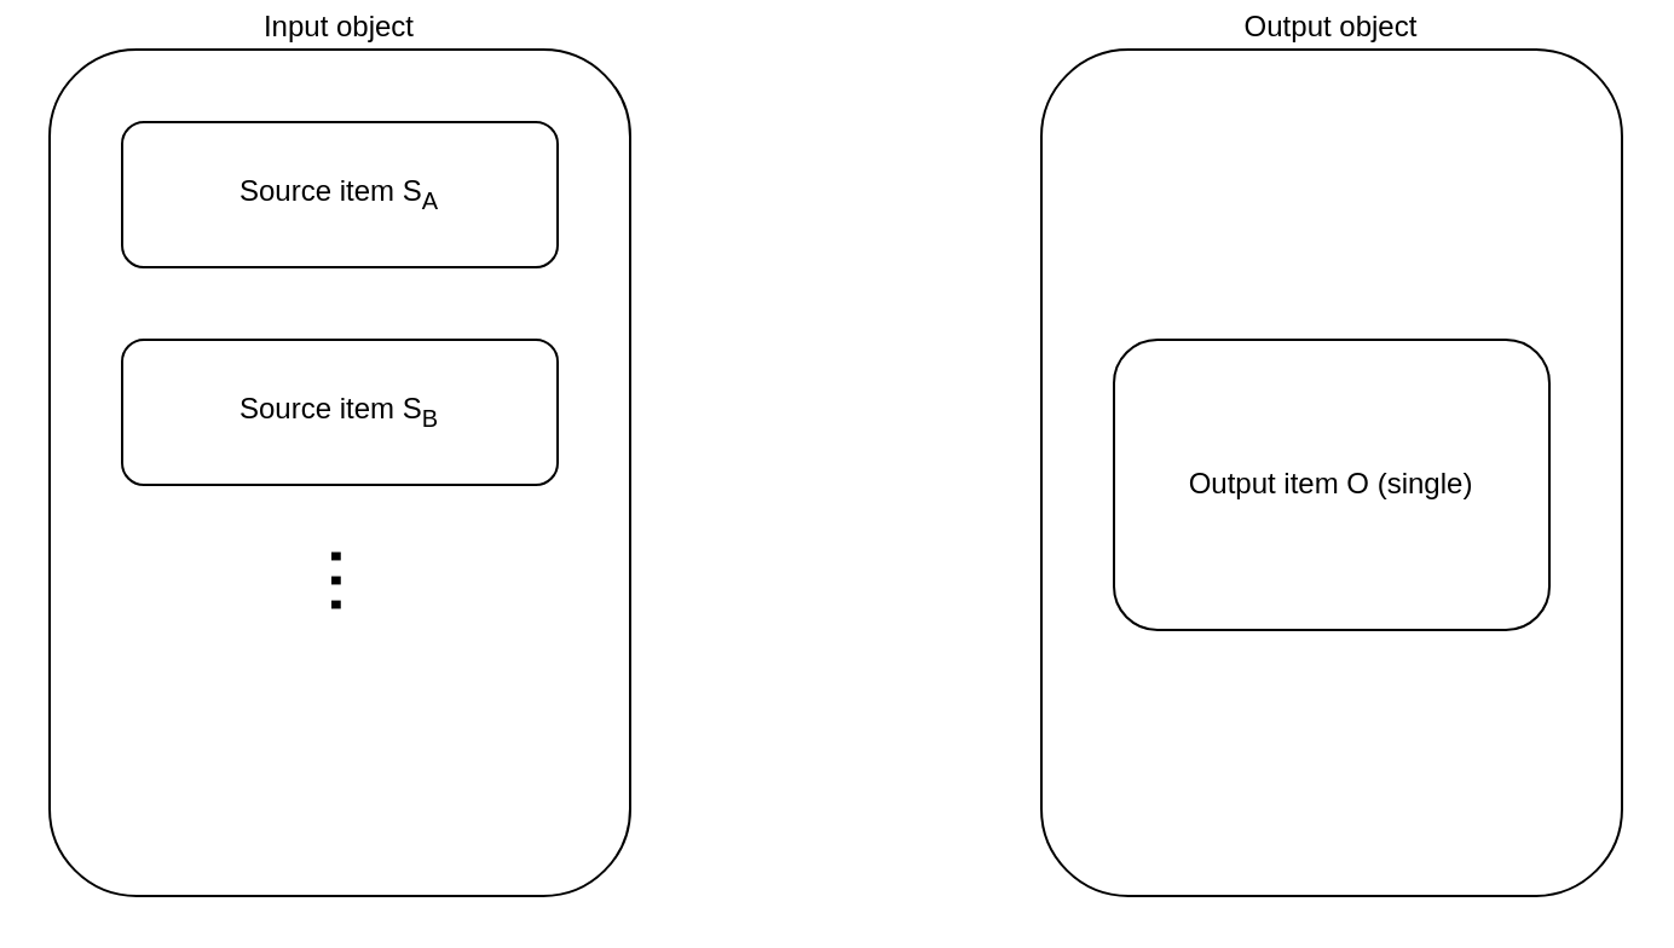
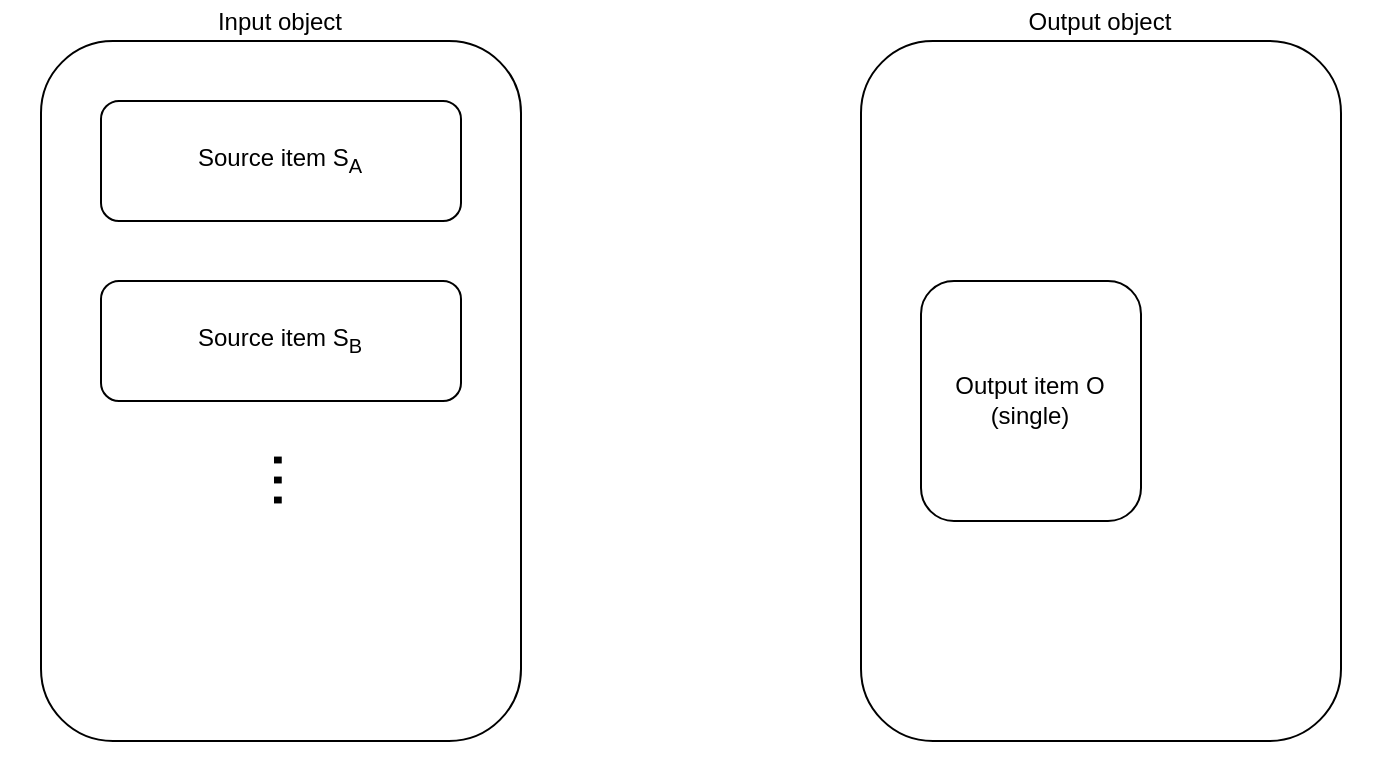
  <mxCell id="0" />
  <mxCell id="1" parent="0" />
  <mxCell id="2" value="Input object" style="rounded=1;whiteSpace=wrap;html=1;labelPosition=center;verticalLabelPosition=top;align=center;verticalAlign=bottom;" parent="1" vertex="1"><mxGeometry x="20" y="20" width="240" height="350" as="geometry" /></mxCell>
  <mxCell id="3" value="Source item S&lt;sub&gt;A&lt;/sub&gt;" style="rounded=1;whiteSpace=wrap;html=1;labelPosition=center;verticalLabelPosition=middle;align=center;verticalAlign=middle;" parent="1" vertex="1"><mxGeometry x="50" y="50" width="180" height="60" as="geometry" /></mxCell>
  <mxCell id="4" style="edgeStyle=orthogonalEdgeStyle;rounded=0;orthogonalLoop=1;jettySize=auto;html=1;exitX=1;exitY=0.5;exitDx=0;exitDy=0;entryX=0;entryY=0.5;entryDx=0;entryDy=0;" parent="1" edge="1"><mxGeometry relative="1" as="geometry"><mxPoint x="120" y="79.5" as="sourcePoint" /></mxGeometry></mxCell>
  <mxCell id="5" value="Source item S&lt;sub&gt;B&lt;/sub&gt;" style="rounded=1;whiteSpace=wrap;html=1;labelPosition=center;verticalLabelPosition=middle;align=center;verticalAlign=middle;" parent="1" vertex="1"><mxGeometry x="50" y="140" width="180" height="60" as="geometry" /></mxCell>
  <mxCell id="6" value="&lt;font style=&quot;font-size: 36px&quot;&gt;...&lt;/font&gt;" style="text;html=1;strokeColor=none;fillColor=none;align=center;verticalAlign=middle;whiteSpace=wrap;rounded=0;direction=south;rotation=90;" parent="1" vertex="1"><mxGeometry x="140" y="220" width="20" height="40" as="geometry" /></mxCell>
  <mxCell id="7" value="Output object" style="rounded=1;whiteSpace=wrap;html=1;labelPosition=center;verticalLabelPosition=top;align=center;verticalAlign=bottom;" parent="1" vertex="1"><mxGeometry x="430" y="20" width="240" height="350" as="geometry" /></mxCell>
- <mxCell id="8" value="Output item O (single)" style="rounded=1;whiteSpace=wrap;html=1;labelPosition=center;verticalLabelPosition=middle;align=center;verticalAlign=middle;" parent="1" vertex="1"><mxGeometry x="460" y="140" width="180" height="120" as="geometry" /></mxCell>
+ <mxCell id="8" value="Output item O (single)" style="rounded=1;whiteSpace=wrap;html=1;labelPosition=center;verticalLabelPosition=middle;align=center;verticalAlign=middle;" parent="1" vertex="1"><mxGeometry x="460" y="140" width="110" height="120" as="geometry" /></mxCell>
